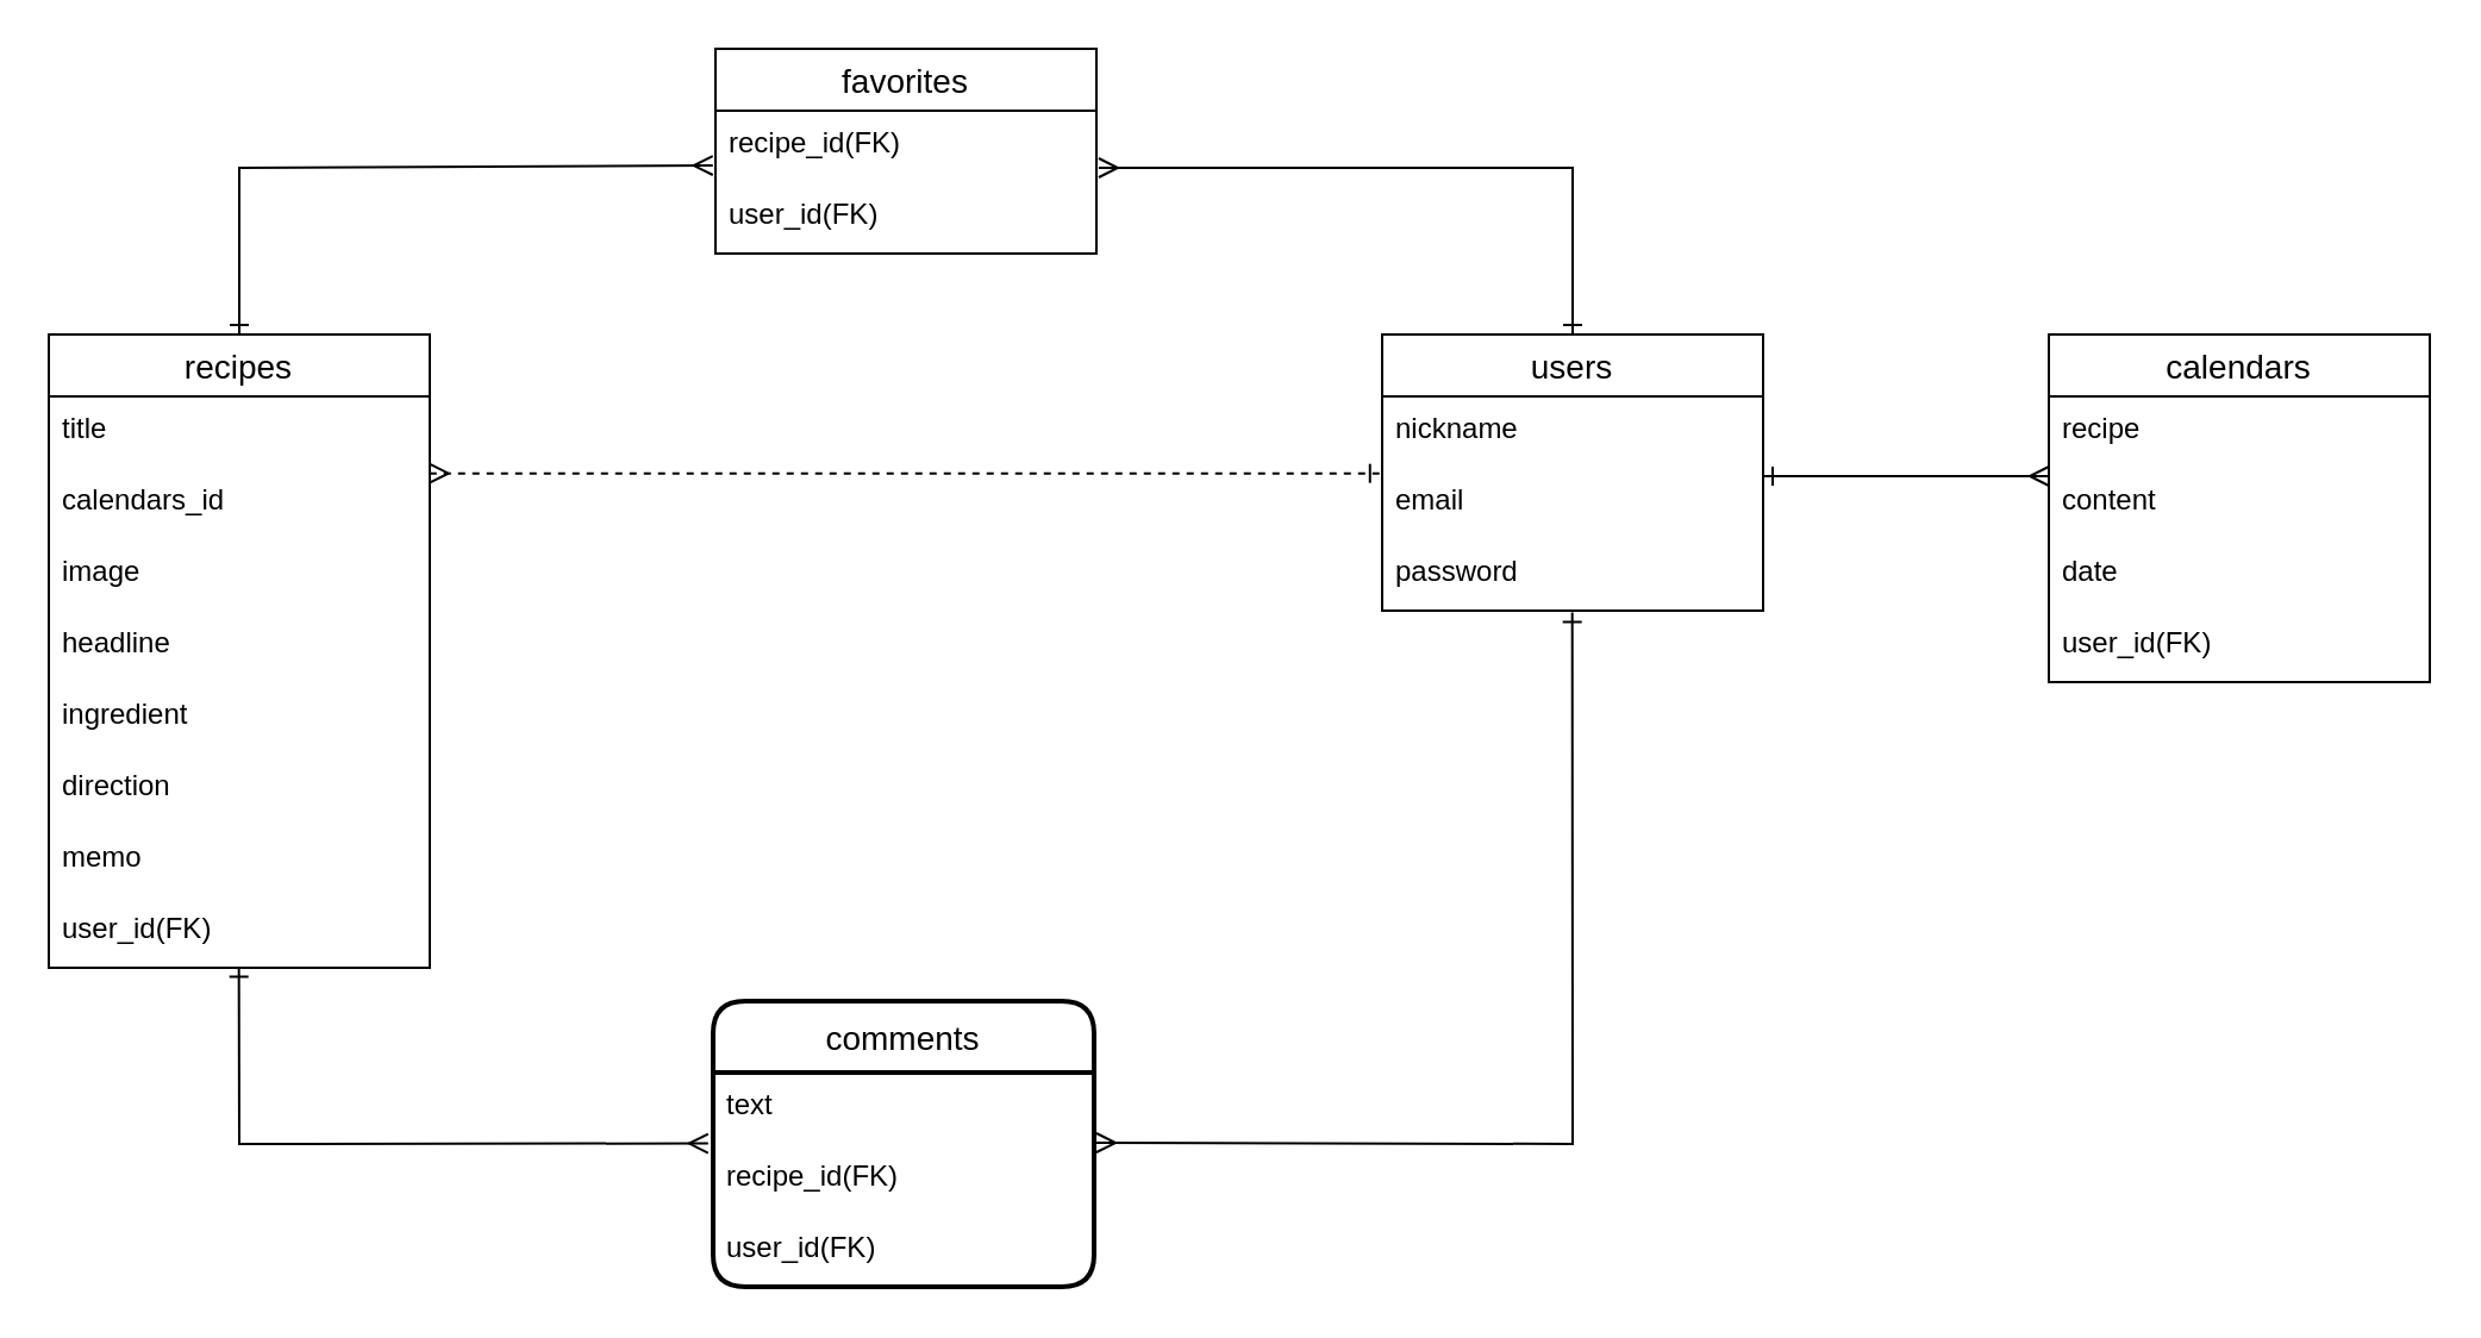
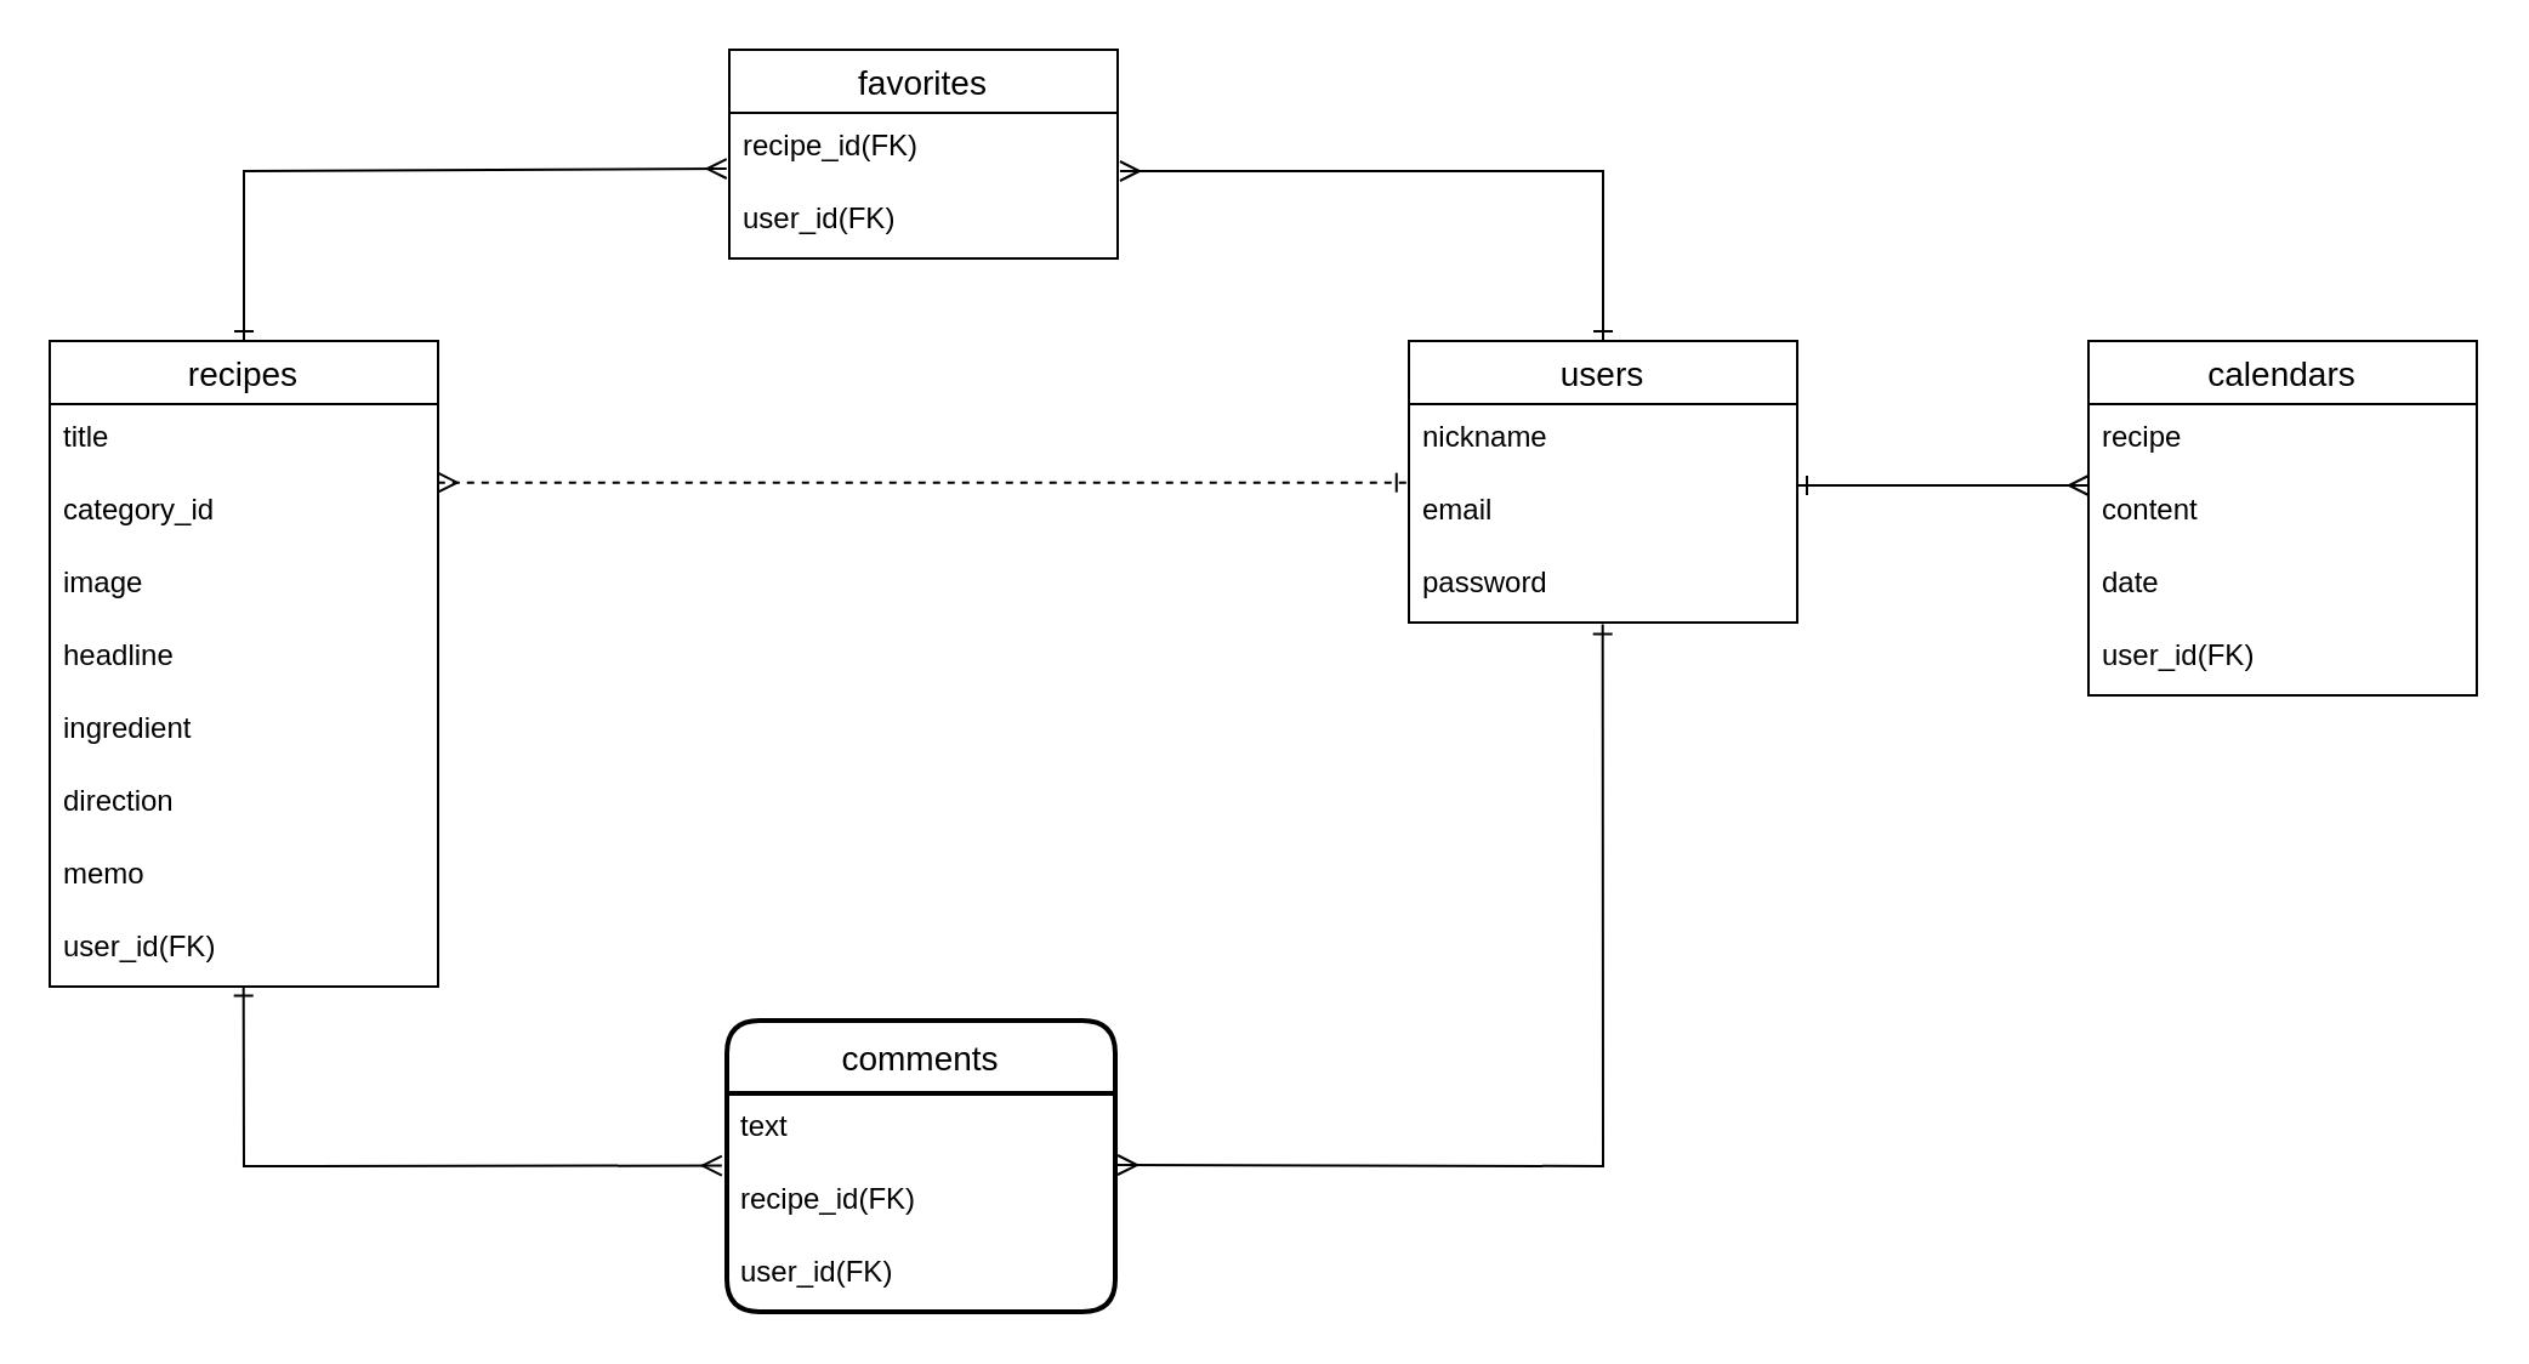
  <mxCell id="0" />
  <mxCell id="1" parent="0" />
  <mxCell id="2" value="users" style="swimlane;fontStyle=0;childLayout=stackLayout;horizontal=1;startSize=26;horizontalStack=0;resizeParent=1;resizeParentMax=0;resizeLast=0;collapsible=1;marginBottom=0;align=center;fontSize=14;" parent="1" vertex="1"><mxGeometry x="580" y="140" width="160" height="116" as="geometry" /></mxCell>
  <mxCell id="3" value="nickname" style="text;strokeColor=none;fillColor=none;spacingLeft=4;spacingRight=4;overflow=hidden;rotatable=0;points=[[0,0.5],[1,0.5]];portConstraint=eastwest;fontSize=12;" parent="2" vertex="1"><mxGeometry y="26" width="160" height="30" as="geometry" /></mxCell>
  <mxCell id="4" value="email" style="text;strokeColor=none;fillColor=none;spacingLeft=4;spacingRight=4;overflow=hidden;rotatable=0;points=[[0,0.5],[1,0.5]];portConstraint=eastwest;fontSize=12;" parent="2" vertex="1"><mxGeometry y="56" width="160" height="30" as="geometry" /></mxCell>
  <mxCell id="5" value="password" style="text;strokeColor=none;fillColor=none;spacingLeft=4;spacingRight=4;overflow=hidden;rotatable=0;points=[[0,0.5],[1,0.5]];portConstraint=eastwest;fontSize=12;" parent="2" vertex="1"><mxGeometry y="86" width="160" height="30" as="geometry" /></mxCell>
  <mxCell id="6" value="recipes" style="swimlane;fontStyle=0;childLayout=stackLayout;horizontal=1;startSize=26;horizontalStack=0;resizeParent=1;resizeParentMax=0;resizeLast=0;collapsible=1;marginBottom=0;align=center;fontSize=14;" parent="1" vertex="1"><mxGeometry x="20" y="140" width="160" height="266" as="geometry" /></mxCell>
  <mxCell id="7" value="title" style="text;strokeColor=none;fillColor=none;spacingLeft=4;spacingRight=4;overflow=hidden;rotatable=0;points=[[0,0.5],[1,0.5]];portConstraint=eastwest;fontSize=12;" parent="6" vertex="1"><mxGeometry y="26" width="160" height="30" as="geometry" /></mxCell>
- <mxCell id="8" value="calendars_id" style="text;strokeColor=none;fillColor=none;spacingLeft=4;spacingRight=4;overflow=hidden;rotatable=0;points=[[0,0.5],[1,0.5]];portConstraint=eastwest;fontSize=12;" parent="6" vertex="1"><mxGeometry y="56" width="160" height="30" as="geometry" /></mxCell>
+ <mxCell id="8" value="category_id" style="text;strokeColor=none;fillColor=none;spacingLeft=4;spacingRight=4;overflow=hidden;rotatable=0;points=[[0,0.5],[1,0.5]];portConstraint=eastwest;fontSize=12;" parent="6" vertex="1"><mxGeometry y="56" width="160" height="30" as="geometry" /></mxCell>
  <mxCell id="9" value="image" style="text;strokeColor=none;fillColor=none;spacingLeft=4;spacingRight=4;overflow=hidden;rotatable=0;points=[[0,0.5],[1,0.5]];portConstraint=eastwest;fontSize=12;" parent="6" vertex="1"><mxGeometry y="86" width="160" height="30" as="geometry" /></mxCell>
  <mxCell id="10" value="headline" style="text;strokeColor=none;fillColor=none;spacingLeft=4;spacingRight=4;overflow=hidden;rotatable=0;points=[[0,0.5],[1,0.5]];portConstraint=eastwest;fontSize=12;" parent="6" vertex="1"><mxGeometry y="116" width="160" height="30" as="geometry" /></mxCell>
  <mxCell id="11" value="ingredient" style="text;strokeColor=none;fillColor=none;spacingLeft=4;spacingRight=4;overflow=hidden;rotatable=0;points=[[0,0.5],[1,0.5]];portConstraint=eastwest;fontSize=12;" parent="6" vertex="1"><mxGeometry y="146" width="160" height="30" as="geometry" /></mxCell>
  <mxCell id="12" value="direction" style="text;strokeColor=none;fillColor=none;spacingLeft=4;spacingRight=4;overflow=hidden;rotatable=0;points=[[0,0.5],[1,0.5]];portConstraint=eastwest;fontSize=12;" parent="6" vertex="1"><mxGeometry y="176" width="160" height="30" as="geometry" /></mxCell>
  <mxCell id="13" value="memo" style="text;strokeColor=none;fillColor=none;spacingLeft=4;spacingRight=4;overflow=hidden;rotatable=0;points=[[0,0.5],[1,0.5]];portConstraint=eastwest;fontSize=12;" parent="6" vertex="1"><mxGeometry y="206" width="160" height="30" as="geometry" /></mxCell>
  <mxCell id="14" value="user_id(FK)" style="text;strokeColor=none;fillColor=none;spacingLeft=4;spacingRight=4;overflow=hidden;rotatable=0;points=[[0,0.5],[1,0.5]];portConstraint=eastwest;fontSize=12;" parent="6" vertex="1"><mxGeometry y="236" width="160" height="30" as="geometry" /></mxCell>
  <mxCell id="15" value="comments" style="swimlane;childLayout=stackLayout;horizontal=1;startSize=30;horizontalStack=0;rounded=1;fontSize=14;fontStyle=0;strokeWidth=2;resizeParent=0;resizeLast=1;shadow=0;dashed=0;align=center;" parent="1" vertex="1"><mxGeometry x="299" y="420" width="160" height="120" as="geometry" /></mxCell>
  <mxCell id="16" value="text" style="text;strokeColor=none;fillColor=none;spacingLeft=4;spacingRight=4;overflow=hidden;rotatable=0;points=[[0,0.5],[1,0.5]];portConstraint=eastwest;fontSize=12;" parent="15" vertex="1"><mxGeometry y="30" width="160" height="30" as="geometry" /></mxCell>
  <mxCell id="17" value="recipe_id(FK)" style="text;strokeColor=none;fillColor=none;spacingLeft=4;spacingRight=4;overflow=hidden;rotatable=0;points=[[0,0.5],[1,0.5]];portConstraint=eastwest;fontSize=12;" parent="15" vertex="1"><mxGeometry y="60" width="160" height="30" as="geometry" /></mxCell>
  <mxCell id="18" value="user_id(FK)" style="text;strokeColor=none;fillColor=none;spacingLeft=4;spacingRight=4;overflow=hidden;rotatable=0;points=[[0,0.5],[1,0.5]];portConstraint=eastwest;fontSize=12;" parent="15" vertex="1"><mxGeometry y="90" width="160" height="30" as="geometry" /></mxCell>
  <mxCell id="19" value="calendars" style="swimlane;fontStyle=0;childLayout=stackLayout;horizontal=1;startSize=26;horizontalStack=0;resizeParent=1;resizeParentMax=0;resizeLast=0;collapsible=1;marginBottom=0;align=center;fontSize=14;" parent="1" vertex="1"><mxGeometry x="860" y="140" width="160" height="146" as="geometry" /></mxCell>
  <mxCell id="20" value="recipe" style="text;strokeColor=none;fillColor=none;spacingLeft=4;spacingRight=4;overflow=hidden;rotatable=0;points=[[0,0.5],[1,0.5]];portConstraint=eastwest;fontSize=12;" parent="19" vertex="1"><mxGeometry y="26" width="160" height="30" as="geometry" /></mxCell>
  <mxCell id="21" value="content" style="text;strokeColor=none;fillColor=none;spacingLeft=4;spacingRight=4;overflow=hidden;rotatable=0;points=[[0,0.5],[1,0.5]];portConstraint=eastwest;fontSize=12;" parent="19" vertex="1"><mxGeometry y="56" width="160" height="30" as="geometry" /></mxCell>
  <mxCell id="22" value="date" style="text;strokeColor=none;fillColor=none;spacingLeft=4;spacingRight=4;overflow=hidden;rotatable=0;points=[[0,0.5],[1,0.5]];portConstraint=eastwest;fontSize=12;" parent="19" vertex="1"><mxGeometry y="86" width="160" height="30" as="geometry" /></mxCell>
  <mxCell id="23" value="user_id(FK)" style="text;strokeColor=none;fillColor=none;spacingLeft=4;spacingRight=4;overflow=hidden;rotatable=0;points=[[0,0.5],[1,0.5]];portConstraint=eastwest;fontSize=12;" parent="19" vertex="1"><mxGeometry y="116" width="160" height="30" as="geometry" /></mxCell>
  <mxCell id="24" value="favorites" style="swimlane;fontStyle=0;childLayout=stackLayout;horizontal=1;startSize=26;horizontalStack=0;resizeParent=1;resizeParentMax=0;resizeLast=0;collapsible=1;marginBottom=0;align=center;fontSize=14;" parent="1" vertex="1"><mxGeometry x="300" y="20" width="160" height="86" as="geometry" /></mxCell>
  <mxCell id="25" value="recipe_id(FK)" style="text;strokeColor=none;fillColor=none;spacingLeft=4;spacingRight=4;overflow=hidden;rotatable=0;points=[[0,0.5],[1,0.5]];portConstraint=eastwest;fontSize=12;" parent="24" vertex="1"><mxGeometry y="26" width="160" height="30" as="geometry" /></mxCell>
  <mxCell id="26" value="user_id(FK)" style="text;strokeColor=none;fillColor=none;spacingLeft=4;spacingRight=4;overflow=hidden;rotatable=0;points=[[0,0.5],[1,0.5]];portConstraint=eastwest;fontSize=12;" parent="24" vertex="1"><mxGeometry y="56" width="160" height="30" as="geometry" /></mxCell>
  <mxCell id="27" style="edgeStyle=none;html=1;exitX=0.499;exitY=1.025;exitDx=0;exitDy=0;startArrow=ERone;startFill=0;endArrow=ERmany;endFill=0;exitPerimeter=0;rounded=0;" parent="1" source="5" edge="1"><mxGeometry relative="1" as="geometry"><mxPoint x="460" y="479.5" as="targetPoint" /><Array as="points"><mxPoint x="660" y="480" /></Array><mxPoint x="670" y="479.5" as="sourcePoint" /></mxGeometry></mxCell>
  <mxCell id="28" style="edgeStyle=none;html=1;startArrow=ERone;startFill=0;endArrow=ERmany;endFill=0;rounded=0;entryX=-0.013;entryY=-0.008;entryDx=0;entryDy=0;entryPerimeter=0;exitX=0.499;exitY=0.992;exitDx=0;exitDy=0;exitPerimeter=0;" parent="1" source="14" target="17" edge="1"><mxGeometry relative="1" as="geometry"><mxPoint x="280" y="500" as="targetPoint" /><Array as="points"><mxPoint x="100" y="480" /></Array><mxPoint x="100" y="450" as="sourcePoint" /></mxGeometry></mxCell>
  <mxCell id="29" style="edgeStyle=none;html=1;exitX=0.5;exitY=0;exitDx=0;exitDy=0;startArrow=ERone;startFill=0;endArrow=ERmany;endFill=0;rounded=0;entryX=1.006;entryY=0.8;entryDx=0;entryDy=0;entryPerimeter=0;" parent="1" source="2" target="25" edge="1"><mxGeometry relative="1" as="geometry"><mxPoint x="250" y="362.75" as="targetPoint" /><Array as="points"><mxPoint x="660" y="70" /></Array><mxPoint x="449.84" y="140" as="sourcePoint" /></mxGeometry></mxCell>
  <mxCell id="30" style="edgeStyle=none;html=1;startArrow=ERone;startFill=0;endArrow=ERmany;endFill=0;rounded=0;entryX=-0.007;entryY=0.767;entryDx=0;entryDy=0;entryPerimeter=0;exitX=0.5;exitY=0;exitDx=0;exitDy=0;" parent="1" source="6" target="25" edge="1"><mxGeometry relative="1" as="geometry"><mxPoint x="60" y="60" as="targetPoint" /><Array as="points"><mxPoint x="100" y="70" /></Array><mxPoint x="259.04" y="130" as="sourcePoint" /></mxGeometry></mxCell>
  <mxCell id="31" style="edgeStyle=none;html=1;exitX=-0.007;exitY=1.078;exitDx=0;exitDy=0;startArrow=ERone;startFill=0;endArrow=ERmany;endFill=0;rounded=0;exitPerimeter=0;entryX=0.999;entryY=0.078;entryDx=0;entryDy=0;entryPerimeter=0;dashed=1;" parent="1" source="3" target="8" edge="1"><mxGeometry relative="1" as="geometry"><mxPoint x="220" y="198" as="targetPoint" /><mxPoint x="449.04" y="300" as="sourcePoint" /></mxGeometry></mxCell>
  <mxCell id="32" style="edgeStyle=none;html=1;startArrow=ERone;startFill=0;endArrow=ERmany;endFill=0;rounded=0;" edge="1" parent="1"><mxGeometry relative="1" as="geometry"><mxPoint x="860" y="199.5" as="targetPoint" /><mxPoint x="740" y="199.5" as="sourcePoint" /></mxGeometry></mxCell>
